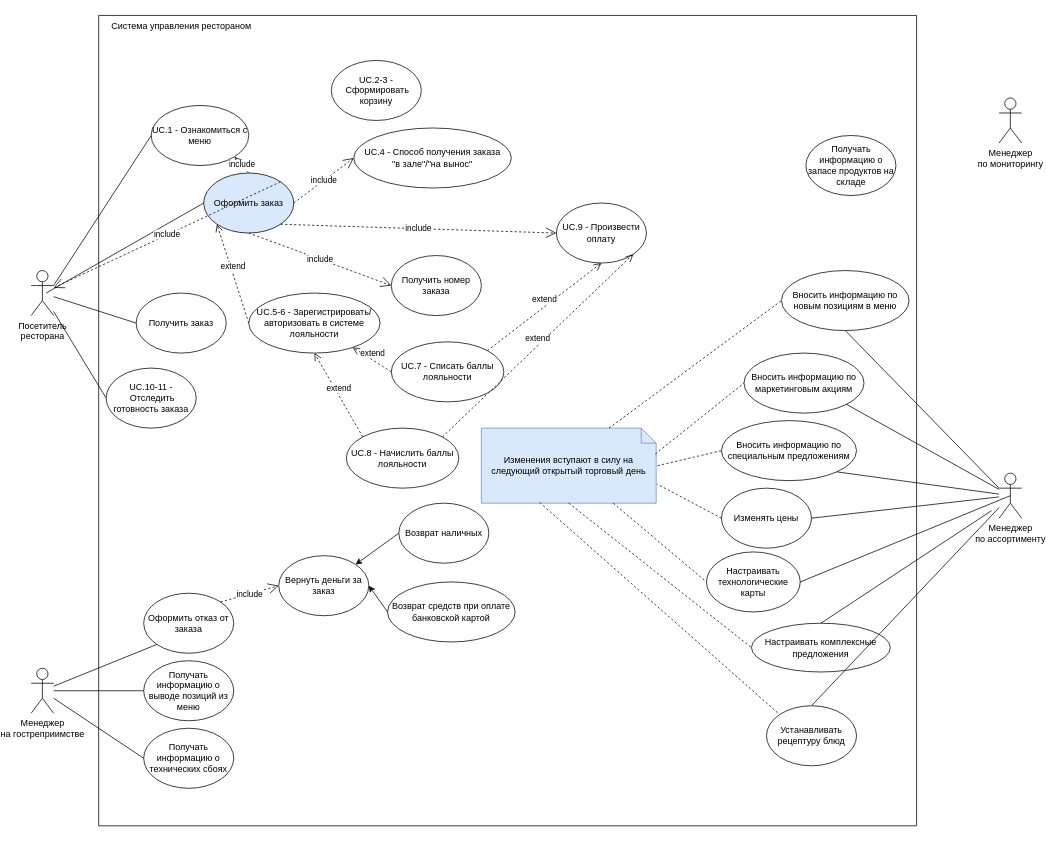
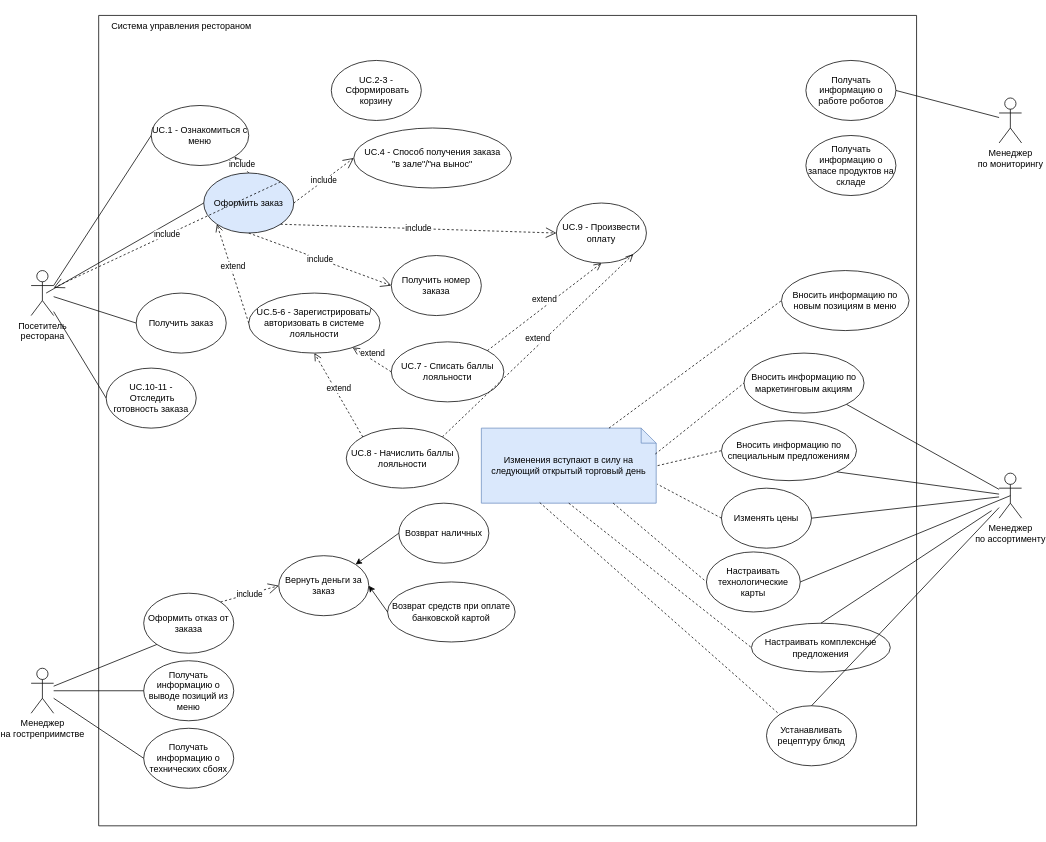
  <mxCell id="0" />
  <mxCell id="1" parent="0" />
  <mxCell id="2" value="Посетитель&lt;br&gt;ресторана" style="shape=umlActor;verticalLabelPosition=bottom;verticalAlign=top;html=1;outlineConnect=0;" parent="1" vertex="1"><mxGeometry x="20" y="360" width="30" height="60" as="geometry" /></mxCell>
  <mxCell id="3" value="Менеджер&lt;br&gt;на гостреприимстве" style="shape=umlActor;verticalLabelPosition=bottom;verticalAlign=top;html=1;outlineConnect=0;" parent="1" vertex="1"><mxGeometry x="20" y="890" width="30" height="60" as="geometry" /></mxCell>
  <mxCell id="4" value="Менеджер&lt;br&gt;по ассортименту" style="shape=umlActor;verticalLabelPosition=bottom;verticalAlign=top;html=1;outlineConnect=0;" parent="1" vertex="1"><mxGeometry x="1310" y="630" width="30" height="60" as="geometry" /></mxCell>
  <mxCell id="5" value="Менеджер&lt;br&gt;по мониторингу" style="shape=umlActor;verticalLabelPosition=bottom;verticalAlign=top;html=1;outlineConnect=0;" parent="1" vertex="1"><mxGeometry x="1310" y="130" width="30" height="60" as="geometry" /></mxCell>
  <mxCell id="6" value="Оформить заказ" style="ellipse;whiteSpace=wrap;html=1;fillColor=#dae8fc;" parent="1" vertex="1"><mxGeometry x="250" y="230" width="120" height="80" as="geometry" /></mxCell>
  <mxCell id="7" value="Оформить отказ от заказа" style="ellipse;whiteSpace=wrap;html=1;" parent="1" vertex="1"><mxGeometry x="170" y="790" width="120" height="80" as="geometry" /></mxCell>
  <mxCell id="8" value="Вернуть деньги за заказ" style="ellipse;whiteSpace=wrap;html=1;" parent="1" vertex="1"><mxGeometry x="350" y="740" width="120" height="80" as="geometry" /></mxCell>
  <mxCell id="9" value="Возврат наличных" style="ellipse;whiteSpace=wrap;html=1;" parent="1" vertex="1"><mxGeometry x="510" y="670" width="120" height="80" as="geometry" /></mxCell>
  <mxCell id="10" value="Возврат средств при оплате банковской картой" style="ellipse;whiteSpace=wrap;html=1;" parent="1" vertex="1"><mxGeometry x="495" y="775" width="170" height="80" as="geometry" /></mxCell>
  <mxCell id="11" value="Получать информацию о технических сбоях" style="ellipse;whiteSpace=wrap;html=1;" parent="1" vertex="1"><mxGeometry x="170" y="970" width="120" height="80" as="geometry" /></mxCell>
  <mxCell id="12" value="Получать информацию о выводе позиций из меню" style="ellipse;whiteSpace=wrap;html=1;" parent="1" vertex="1"><mxGeometry x="170" y="880" width="120" height="80" as="geometry" /></mxCell>
+ <mxCell id="13" value="Получать информацию о работе роботов" style="ellipse;whiteSpace=wrap;html=1;" parent="1" vertex="1"><mxGeometry x="1052.5" y="80" width="120" height="80" as="geometry" /></mxCell>
  <mxCell id="14" value="Получать информацию о запасе продуктов на складе" style="ellipse;whiteSpace=wrap;html=1;" parent="1" vertex="1"><mxGeometry x="1052.5" y="180" width="120" height="80" as="geometry" /></mxCell>
  <mxCell id="15" value="Вносить информацию по новым позициям в меню" style="ellipse;whiteSpace=wrap;html=1;" parent="1" vertex="1"><mxGeometry x="1020" y="360" width="170" height="80" as="geometry" /></mxCell>
  <mxCell id="16" value="Изменять цены" style="ellipse;whiteSpace=wrap;html=1;" parent="1" vertex="1"><mxGeometry x="940" y="650" width="120" height="80" as="geometry" /></mxCell>
  <mxCell id="17" value="Вносить информацию по маркетинговым акциям" style="ellipse;whiteSpace=wrap;html=1;" parent="1" vertex="1"><mxGeometry x="970" y="470" width="160" height="80" as="geometry" /></mxCell>
  <mxCell id="18" value="Вносить информацию по специальным предложениям" style="ellipse;whiteSpace=wrap;html=1;" parent="1" vertex="1"><mxGeometry x="940" y="560" width="180" height="80" as="geometry" /></mxCell>
  <mxCell id="19" value="Настраивать комплексные предложения" style="ellipse;whiteSpace=wrap;html=1;" parent="1" vertex="1"><mxGeometry x="980" y="830" width="185" height="65" as="geometry" /></mxCell>
  <mxCell id="20" value="Настраивать технологические карты" style="ellipse;whiteSpace=wrap;html=1;" parent="1" vertex="1"><mxGeometry x="920" y="735" width="125" height="80" as="geometry" /></mxCell>
  <mxCell id="21" value="Устанавливать рецептуру блюд" style="ellipse;whiteSpace=wrap;html=1;" parent="1" vertex="1"><mxGeometry x="1000" y="940" width="120" height="80" as="geometry" /></mxCell>
  <mxCell id="22" value="" style="endArrow=none;html=1;rounded=0;entryX=0;entryY=0.5;entryDx=0;entryDy=0;" parent="1" target="6" edge="1"><mxGeometry width="50" height="50" relative="1" as="geometry"><mxPoint x="40" y="390" as="sourcePoint" /><mxPoint x="510" y="460" as="targetPoint" /></mxGeometry></mxCell>
  <mxCell id="23" value="" style="endArrow=none;html=1;rounded=0;entryX=0;entryY=0.5;entryDx=0;entryDy=0;" parent="1" source="2" target="66" edge="1"><mxGeometry width="50" height="50" relative="1" as="geometry"><mxPoint x="460" y="510" as="sourcePoint" /><mxPoint x="510" y="460" as="targetPoint" /></mxGeometry></mxCell>
  <mxCell id="24" value="" style="endArrow=none;html=1;rounded=0;entryX=0;entryY=0.5;entryDx=0;entryDy=0;" parent="1" source="2" target="65" edge="1"><mxGeometry width="50" height="50" relative="1" as="geometry"><mxPoint x="460" y="510" as="sourcePoint" /><mxPoint x="510" y="460" as="targetPoint" /></mxGeometry></mxCell>
  <mxCell id="25" value="include" style="endArrow=open;endSize=12;dashed=1;html=1;rounded=0;exitX=1;exitY=0;exitDx=0;exitDy=0;" parent="1" source="6" target="2" edge="1"><mxGeometry width="160" relative="1" as="geometry"><mxPoint x="270" y="297" as="sourcePoint" /><mxPoint x="380" y="270" as="targetPoint" /></mxGeometry></mxCell>
  <mxCell id="26" value="include" style="endArrow=open;endSize=12;dashed=1;html=1;rounded=0;entryX=0;entryY=0.5;entryDx=0;entryDy=0;exitX=1;exitY=0.5;exitDx=0;exitDy=0;" parent="1" source="6" target="58" edge="1"><mxGeometry width="160" relative="1" as="geometry"><mxPoint x="280" y="320" as="sourcePoint" /><mxPoint x="380" y="360" as="targetPoint" /></mxGeometry></mxCell>
  <mxCell id="27" value="include" style="endArrow=open;endSize=12;dashed=1;html=1;rounded=0;entryX=0;entryY=0.5;entryDx=0;entryDy=0;exitX=0.5;exitY=1;exitDx=0;exitDy=0;" parent="1" source="6" target="61" edge="1"><mxGeometry width="160" relative="1" as="geometry"><mxPoint x="262" y="348" as="sourcePoint" /><mxPoint x="350" y="460" as="targetPoint" /></mxGeometry></mxCell>
  <mxCell id="28" value="extend" style="html=1;verticalAlign=bottom;endArrow=open;dashed=1;endSize=8;curved=0;rounded=0;exitX=0;exitY=0.5;exitDx=0;exitDy=0;entryX=0;entryY=1;entryDx=0;entryDy=0;" parent="1" source="62" target="6" edge="1"><mxGeometry relative="1" as="geometry"><mxPoint x="530" y="380" as="sourcePoint" /><mxPoint x="450" y="380" as="targetPoint" /></mxGeometry></mxCell>
  <mxCell id="29" value="" style="endArrow=none;html=1;rounded=0;entryX=0;entryY=1;entryDx=0;entryDy=0;" parent="1" source="3" target="7" edge="1"><mxGeometry width="50" height="50" relative="1" as="geometry"><mxPoint x="340" y="780" as="sourcePoint" /><mxPoint x="390" y="730" as="targetPoint" /></mxGeometry></mxCell>
  <mxCell id="30" value="" style="endArrow=none;html=1;rounded=0;entryX=0;entryY=0.5;entryDx=0;entryDy=0;" parent="1" source="3" target="12" edge="1"><mxGeometry width="50" height="50" relative="1" as="geometry"><mxPoint x="340" y="780" as="sourcePoint" /><mxPoint x="390" y="730" as="targetPoint" /></mxGeometry></mxCell>
  <mxCell id="31" value="" style="endArrow=none;html=1;rounded=0;entryX=0;entryY=0.5;entryDx=0;entryDy=0;" parent="1" source="3" target="11" edge="1"><mxGeometry width="50" height="50" relative="1" as="geometry"><mxPoint x="340" y="780" as="sourcePoint" /><mxPoint x="390" y="730" as="targetPoint" /></mxGeometry></mxCell>
  <mxCell id="32" value="" style="endArrow=classic;html=1;rounded=0;exitX=0;exitY=0.5;exitDx=0;exitDy=0;entryX=1;entryY=0.5;entryDx=0;entryDy=0;" parent="1" source="10" target="8" edge="1"><mxGeometry width="50" height="50" relative="1" as="geometry"><mxPoint x="410" y="650" as="sourcePoint" /><mxPoint x="460" y="600" as="targetPoint" /></mxGeometry></mxCell>
  <mxCell id="33" value="" style="endArrow=classic;html=1;rounded=0;exitX=0;exitY=0.5;exitDx=0;exitDy=0;entryX=1;entryY=0;entryDx=0;entryDy=0;" parent="1" source="9" target="8" edge="1"><mxGeometry width="50" height="50" relative="1" as="geometry"><mxPoint x="410" y="650" as="sourcePoint" /><mxPoint x="460" y="600" as="targetPoint" /></mxGeometry></mxCell>
  <mxCell id="34" value="include" style="endArrow=open;endSize=12;dashed=1;html=1;rounded=0;entryX=0;entryY=0.5;entryDx=0;entryDy=0;exitX=1;exitY=0;exitDx=0;exitDy=0;" parent="1" source="7" target="8" edge="1"><mxGeometry width="160" relative="1" as="geometry"><mxPoint x="187" y="770" as="sourcePoint" /><mxPoint x="300" y="852" as="targetPoint" /></mxGeometry></mxCell>
  <mxCell id="35" value="include" style="endArrow=open;endSize=12;dashed=1;html=1;rounded=0;entryX=0;entryY=0.5;entryDx=0;entryDy=0;exitX=1;exitY=1;exitDx=0;exitDy=0;" parent="1" source="6" target="59" edge="1"><mxGeometry width="160" relative="1" as="geometry"><mxPoint x="320" y="320" as="sourcePoint" /><mxPoint x="510" y="460" as="targetPoint" /></mxGeometry></mxCell>
- <mxCell id="37" value="" style="endArrow=none;html=1;rounded=0;entryX=0;entryY=0.333;entryDx=0;entryDy=0;entryPerimeter=0;exitX=0.5;exitY=1;exitDx=0;exitDy=0;" parent="1" source="15" target="4" edge="1"><mxGeometry width="50" height="50" relative="1" as="geometry"><mxPoint x="760" y="750" as="sourcePoint" /><mxPoint x="810" y="700" as="targetPoint" /></mxGeometry></mxCell>
+ <mxCell id="36" value="" style="endArrow=none;html=1;rounded=0;exitX=1;exitY=0.5;exitDx=0;exitDy=0;" parent="1" source="13" target="5" edge="1"><mxGeometry width="50" height="50" relative="1" as="geometry"><mxPoint x="612.5" y="360" as="sourcePoint" /><mxPoint x="662.5" y="310" as="targetPoint" /></mxGeometry></mxCell>
  <mxCell id="38" value="" style="endArrow=none;html=1;rounded=0;exitX=1;exitY=1;exitDx=0;exitDy=0;" parent="1" source="17" target="4" edge="1"><mxGeometry width="50" height="50" relative="1" as="geometry"><mxPoint x="760" y="750" as="sourcePoint" /><mxPoint x="810" y="700" as="targetPoint" /></mxGeometry></mxCell>
  <mxCell id="39" value="" style="endArrow=none;html=1;rounded=0;exitX=1;exitY=1;exitDx=0;exitDy=0;" parent="1" source="18" target="4" edge="1"><mxGeometry width="50" height="50" relative="1" as="geometry"><mxPoint x="760" y="750" as="sourcePoint" /><mxPoint x="810" y="700" as="targetPoint" /></mxGeometry></mxCell>
  <mxCell id="40" value="" style="endArrow=none;html=1;rounded=0;exitX=1;exitY=0.5;exitDx=0;exitDy=0;" parent="1" source="16" target="4" edge="1"><mxGeometry width="50" height="50" relative="1" as="geometry"><mxPoint x="840" y="490" as="sourcePoint" /><mxPoint x="890" y="440" as="targetPoint" /></mxGeometry></mxCell>
  <mxCell id="41" value="" style="endArrow=none;html=1;rounded=0;entryX=0.5;entryY=0.5;entryDx=0;entryDy=0;entryPerimeter=0;exitX=1;exitY=0.5;exitDx=0;exitDy=0;" parent="1" source="20" target="4" edge="1"><mxGeometry width="50" height="50" relative="1" as="geometry"><mxPoint x="830" y="640" as="sourcePoint" /><mxPoint x="880" y="590" as="targetPoint" /></mxGeometry></mxCell>
  <mxCell id="42" value="" style="endArrow=none;html=1;rounded=0;exitX=0.5;exitY=0;exitDx=0;exitDy=0;" parent="1" source="19" edge="1"><mxGeometry width="50" height="50" relative="1" as="geometry"><mxPoint x="830" y="640" as="sourcePoint" /><mxPoint x="1300" y="680" as="targetPoint" /></mxGeometry></mxCell>
  <mxCell id="43" value="" style="endArrow=none;html=1;rounded=0;exitX=0.5;exitY=0;exitDx=0;exitDy=0;" parent="1" source="21" target="4" edge="1"><mxGeometry width="50" height="50" relative="1" as="geometry"><mxPoint x="860" y="770" as="sourcePoint" /><mxPoint x="910" y="720" as="targetPoint" /></mxGeometry></mxCell>
  <mxCell id="44" value="Изменения вступают в силу на следующий открытый торговый день" style="shape=note;size=20;whiteSpace=wrap;html=1;fillColor=#dae8fc;strokeColor=#6c8ebf;" parent="1" vertex="1"><mxGeometry x="620" y="570" width="233" height="100" as="geometry" /></mxCell>
  <mxCell id="45" value="" style="endArrow=none;dashed=1;html=1;rounded=0;entryX=0;entryY=0.5;entryDx=0;entryDy=0;exitX=0.73;exitY=0;exitDx=0;exitDy=0;exitPerimeter=0;" parent="1" source="44" target="15" edge="1"><mxGeometry width="50" height="50" relative="1" as="geometry"><mxPoint x="800" y="570" as="sourcePoint" /><mxPoint x="920" y="500" as="targetPoint" /></mxGeometry></mxCell>
  <mxCell id="46" value="" style="endArrow=none;dashed=1;html=1;rounded=0;entryX=0;entryY=0.5;entryDx=0;entryDy=0;exitX=0.995;exitY=0.345;exitDx=0;exitDy=0;exitPerimeter=0;" parent="1" source="44" target="17" edge="1"><mxGeometry width="50" height="50" relative="1" as="geometry"><mxPoint x="850" y="600" as="sourcePoint" /><mxPoint x="920" y="500" as="targetPoint" /></mxGeometry></mxCell>
  <mxCell id="47" value="" style="endArrow=none;dashed=1;html=1;rounded=0;entryX=0;entryY=0.5;entryDx=0;entryDy=0;exitX=1.008;exitY=0.5;exitDx=0;exitDy=0;exitPerimeter=0;" parent="1" source="44" target="18" edge="1"><mxGeometry width="50" height="50" relative="1" as="geometry"><mxPoint x="870" y="550" as="sourcePoint" /><mxPoint x="920" y="500" as="targetPoint" /></mxGeometry></mxCell>
  <mxCell id="48" value="" style="endArrow=none;dashed=1;html=1;rounded=0;exitX=0;exitY=0.5;exitDx=0;exitDy=0;entryX=1.005;entryY=0.745;entryDx=0;entryDy=0;entryPerimeter=0;" parent="1" source="16" target="44" edge="1"><mxGeometry width="50" height="50" relative="1" as="geometry"><mxPoint x="870" y="550" as="sourcePoint" /><mxPoint x="920" y="500" as="targetPoint" /></mxGeometry></mxCell>
  <mxCell id="49" value="" style="endArrow=none;dashed=1;html=1;rounded=0;entryX=0;entryY=0.5;entryDx=0;entryDy=0;" parent="1" source="44" target="20" edge="1"><mxGeometry width="50" height="50" relative="1" as="geometry"><mxPoint x="800" y="610" as="sourcePoint" /><mxPoint x="920" y="500" as="targetPoint" /></mxGeometry></mxCell>
  <mxCell id="50" value="" style="endArrow=none;dashed=1;html=1;rounded=0;entryX=0;entryY=0.5;entryDx=0;entryDy=0;exitX=0.5;exitY=1;exitDx=0;exitDy=0;exitPerimeter=0;" parent="1" source="44" target="19" edge="1"><mxGeometry width="50" height="50" relative="1" as="geometry"><mxPoint x="870" y="550" as="sourcePoint" /><mxPoint x="920" y="500" as="targetPoint" /></mxGeometry></mxCell>
  <mxCell id="51" value="" style="endArrow=none;dashed=1;html=1;rounded=0;exitX=0.334;exitY=0.992;exitDx=0;exitDy=0;exitPerimeter=0;entryX=0;entryY=0;entryDx=0;entryDy=0;" parent="1" source="44" target="21" edge="1"><mxGeometry width="50" height="50" relative="1" as="geometry"><mxPoint x="870" y="550" as="sourcePoint" /><mxPoint x="920" y="500" as="targetPoint" /></mxGeometry></mxCell>
  <mxCell id="52" value="" style="swimlane;startSize=0;" parent="1" vertex="1"><mxGeometry x="110" y="20" width="1090" height="1080" as="geometry"><mxRectangle x="210" y="-180" width="50" height="40" as="alternateBounds" /></mxGeometry></mxCell>
  <mxCell id="53" value="Система управления рестораном" style="text;html=1;align=center;verticalAlign=middle;resizable=0;points=[];autosize=1;strokeColor=none;fillColor=none;" parent="52" vertex="1"><mxGeometry x="5" width="210" height="30" as="geometry" /></mxCell>
  <mxCell id="54" value="UC.1 - Ознакомиться с меню" style="ellipse;whiteSpace=wrap;html=1;" parent="52" vertex="1"><mxGeometry x="70" y="120" width="130" height="80" as="geometry" /></mxCell>
  <mxCell id="55" value="UC.8 - Начислить баллы лояльности" style="ellipse;whiteSpace=wrap;html=1;" vertex="1" parent="52"><mxGeometry x="330" y="550" width="150" height="80" as="geometry" /></mxCell>
  <mxCell id="56" value="UC.7 - Списать баллы лояльности" style="ellipse;whiteSpace=wrap;html=1;" vertex="1" parent="52"><mxGeometry x="390" y="435" width="150" height="80" as="geometry" /></mxCell>
  <mxCell id="57" value="UC.2-3 -&amp;nbsp;Сформировать корзину" style="ellipse;whiteSpace=wrap;html=1;" parent="52" vertex="1"><mxGeometry x="310" y="60" width="120" height="80" as="geometry" /></mxCell>
  <mxCell id="58" value="UC.4 -&amp;nbsp;Способ получения заказа&lt;br&gt;&quot;в зале&quot;/&quot;на вынос&quot;" style="ellipse;whiteSpace=wrap;html=1;" parent="52" vertex="1"><mxGeometry x="340" y="150" width="210" height="80" as="geometry" /></mxCell>
  <mxCell id="59" value="UC.9 - Произвести оплату" style="ellipse;whiteSpace=wrap;html=1;" parent="52" vertex="1"><mxGeometry x="610" y="250" width="120" height="80" as="geometry" /></mxCell>
  <mxCell id="60" value="extend" style="html=1;verticalAlign=bottom;endArrow=open;dashed=1;endSize=8;curved=0;rounded=0;exitX=1;exitY=0;exitDx=0;exitDy=0;entryX=0.5;entryY=1;entryDx=0;entryDy=0;" edge="1" parent="52" source="56" target="59"><mxGeometry relative="1" as="geometry"><mxPoint x="530" y="500" as="sourcePoint" /><mxPoint x="440" y="520" as="targetPoint" /></mxGeometry></mxCell>
  <mxCell id="61" value="Получить номер заказа" style="ellipse;whiteSpace=wrap;html=1;" parent="52" vertex="1"><mxGeometry x="390" y="320" width="120" height="80" as="geometry" /></mxCell>
  <mxCell id="62" value="UC.5-6 - Зарегистрировать/авторизовать в системе лояльности" style="ellipse;whiteSpace=wrap;html=1;" parent="52" vertex="1"><mxGeometry x="200" y="370" width="175" height="80" as="geometry" /></mxCell>
  <mxCell id="63" value="extend" style="html=1;verticalAlign=bottom;endArrow=open;dashed=1;endSize=8;curved=0;rounded=0;exitX=0;exitY=0;exitDx=0;exitDy=0;entryX=0.5;entryY=1;entryDx=0;entryDy=0;" edge="1" parent="52" source="55" target="62"><mxGeometry relative="1" as="geometry"><mxPoint x="290" y="520" as="sourcePoint" /><mxPoint x="168" y="288" as="targetPoint" /></mxGeometry></mxCell>
  <mxCell id="64" value="extend" style="html=1;verticalAlign=bottom;endArrow=open;dashed=1;endSize=8;curved=0;rounded=0;exitX=0;exitY=0.5;exitDx=0;exitDy=0;" edge="1" parent="52" source="56" target="62"><mxGeometry relative="1" as="geometry"><mxPoint x="268" y="592" as="sourcePoint" /><mxPoint x="310" y="540" as="targetPoint" /></mxGeometry></mxCell>
  <mxCell id="65" value="UC.10-11 -&amp;nbsp;Отследить готовность заказа" style="ellipse;whiteSpace=wrap;html=1;" parent="52" vertex="1"><mxGeometry x="10" y="470" width="120" height="80" as="geometry" /></mxCell>
  <mxCell id="66" value="Получить заказ" style="ellipse;whiteSpace=wrap;html=1;" parent="52" vertex="1"><mxGeometry x="50" y="370" width="120" height="80" as="geometry" /></mxCell>
  <mxCell id="67" value="extend" style="html=1;verticalAlign=bottom;endArrow=open;dashed=1;endSize=8;curved=0;rounded=0;exitX=1;exitY=0;exitDx=0;exitDy=0;entryX=1;entryY=1;entryDx=0;entryDy=0;" edge="1" parent="52" source="55" target="59"><mxGeometry relative="1" as="geometry"><mxPoint x="415" y="560" as="sourcePoint" /><mxPoint x="368" y="510" as="targetPoint" /></mxGeometry></mxCell>
  <mxCell id="68" value="" style="endArrow=none;html=1;rounded=0;exitX=1;exitY=0.333;exitDx=0;exitDy=0;exitPerimeter=0;entryX=0;entryY=0.5;entryDx=0;entryDy=0;" parent="1" source="2" target="54" edge="1"><mxGeometry width="50" height="50" relative="1" as="geometry"><mxPoint x="460" y="450" as="sourcePoint" /><mxPoint x="510" y="400" as="targetPoint" /></mxGeometry></mxCell>
  <mxCell id="69" value="include" style="endArrow=open;endSize=12;dashed=1;html=1;rounded=0;entryX=1;entryY=1;entryDx=0;entryDy=0;exitX=0.5;exitY=0;exitDx=0;exitDy=0;" parent="1" source="6" target="54" edge="1"><mxGeometry width="160" relative="1" as="geometry"><mxPoint x="362" y="252" as="sourcePoint" /><mxPoint x="500" as="targetPoint" y="190" /></mxGeometry></mxCell>
